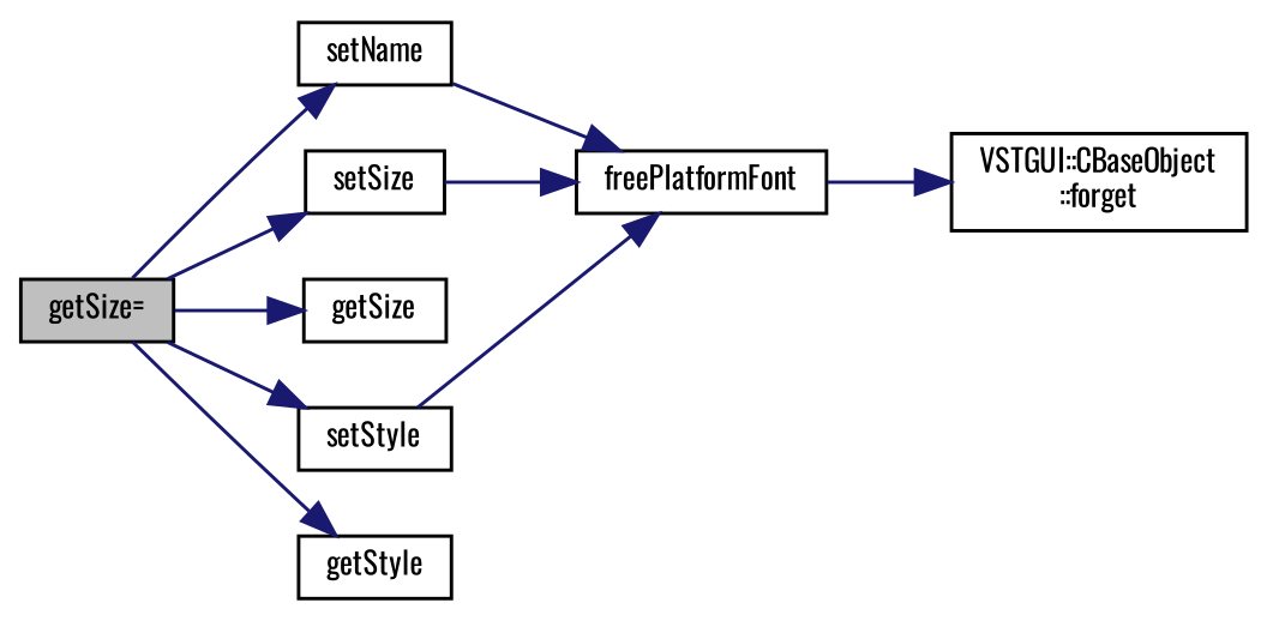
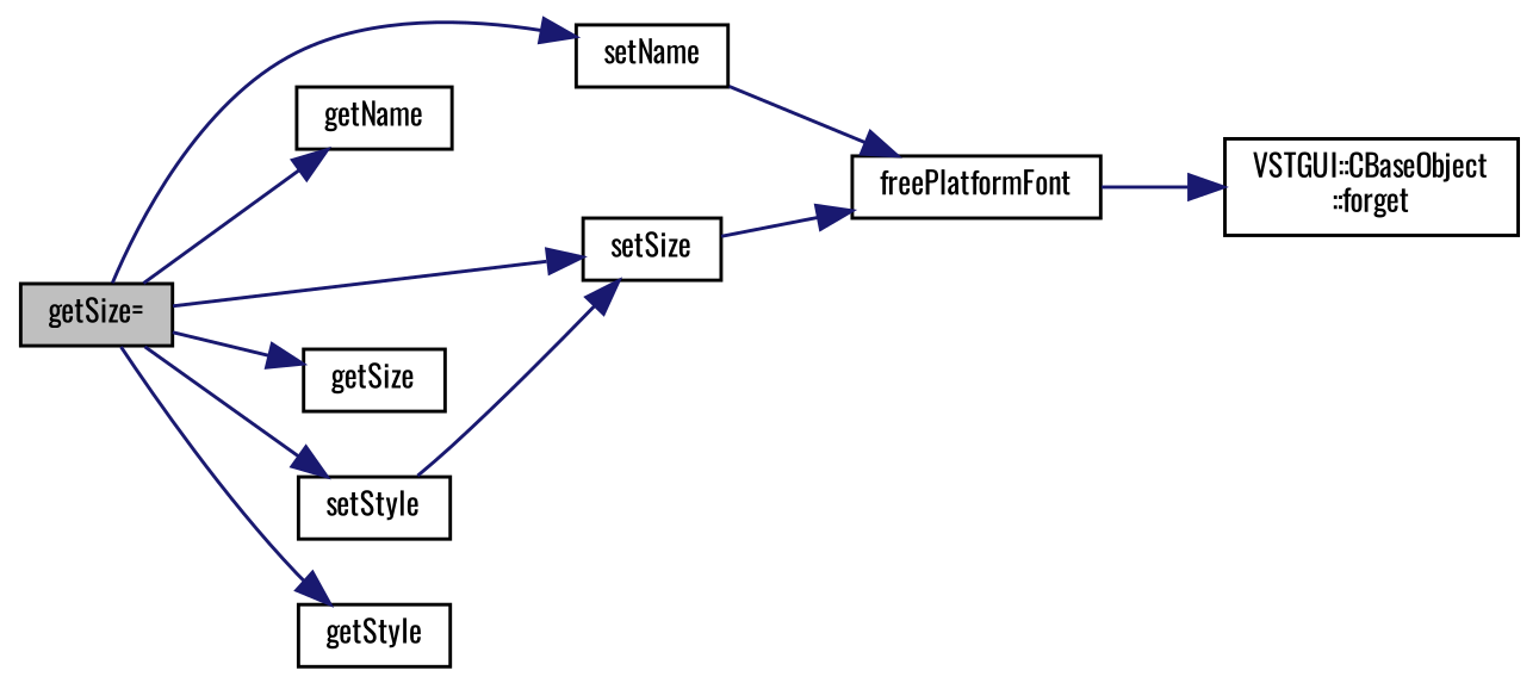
  digraph {
    fontname=Oswald
    rankdir=LR
    node [color=black fontname=Oswald fontsize=9 shape=record]
    edge [color=midnightblue fontname=Oswald fontsize=9 labelfontname=Arial labelfontsize=9 style=solid]
    n1 [fillcolor=grey75 fontcolor=black height=0.2 label="getSize=" style=filled width=0.4]
    n2 [height=0.2 label=setName width=0.4]
+   n3 [height=0.2 label=getName width=0.4]
    n4 [height=0.2 label=setSize width=0.4]
    n5 [height=0.2 label=getSize width=0.4]
    n6 [height=0.2 label=setStyle width=0.4]
    n7 [height=0.2 label=getStyle width=0.4]
    n8 [height=0.2 label=freePlatformFont width=0.4]
    n9 [height=0.2 label="VSTGUI::CBaseObject\l::forget" width=0.4]
    n1 -> n2
+   n1 -> n3
    n1 -> n4
    n1 -> n5
    n1 -> n6
    n1 -> n7
    n2 -> n8
    n4 -> n8
-   n6 -> n8
+   n6 -> n4
    n8 -> n9
  }
